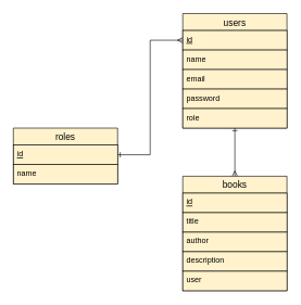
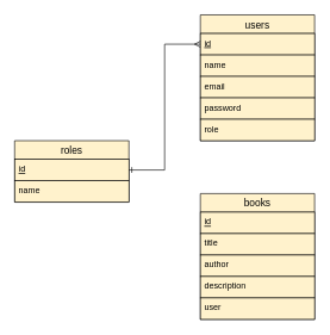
  <mxCell id="0" />
  <mxCell id="1" parent="0" />
  <mxCell id="2" value="users" style="swimlane;fontStyle=0;childLayout=stackLayout;horizontal=1;startSize=26;horizontalStack=0;resizeParent=1;resizeParentMax=0;resizeLast=0;collapsible=1;marginBottom=0;align=center;fontSize=14;fillColor=#fff2cc;strokeColor=#000000;fontColor=#000000;" parent="1" vertex="1"><mxGeometry x="280" y="20" width="160" height="176" as="geometry" /></mxCell>
  <mxCell id="3" value="id" style="text;spacingLeft=4;spacingRight=4;overflow=hidden;rotatable=0;points=[[0,0.5],[1,0.5]];portConstraint=eastwest;fontSize=12;fillColor=#fff2cc;strokeColor=#000000;fontStyle=4;fontColor=#000000;" parent="2" vertex="1"><mxGeometry y="26" width="160" height="30" as="geometry" /></mxCell>
  <mxCell id="4" value="name" style="text;spacingLeft=4;spacingRight=4;overflow=hidden;rotatable=0;points=[[0,0.5],[1,0.5]];portConstraint=eastwest;fontSize=12;fillColor=#fff2cc;strokeColor=#000000;fontColor=#000000;" parent="2" vertex="1"><mxGeometry y="56" width="160" height="30" as="geometry" /></mxCell>
  <mxCell id="5" value="email" style="text;spacingLeft=4;spacingRight=4;overflow=hidden;rotatable=0;points=[[0,0.5],[1,0.5]];portConstraint=eastwest;fontSize=12;fillColor=#fff2cc;strokeColor=#000000;fontColor=#000000;" parent="2" vertex="1"><mxGeometry y="86" width="160" height="30" as="geometry" /></mxCell>
  <mxCell id="6" value="password" style="text;spacingLeft=4;spacingRight=4;overflow=hidden;rotatable=0;points=[[0,0.5],[1,0.5]];portConstraint=eastwest;fontSize=12;fillColor=#fff2cc;strokeColor=#000000;fontColor=#000000;" parent="2" vertex="1"><mxGeometry y="116" width="160" height="30" as="geometry" /></mxCell>
  <mxCell id="7" value="role" style="text;spacingLeft=4;spacingRight=4;overflow=hidden;rotatable=0;points=[[0,0.5],[1,0.5]];portConstraint=eastwest;fontSize=12;fillColor=#fff2cc;strokeColor=#000000;fontColor=#000000;" parent="2" vertex="1"><mxGeometry y="146" width="160" height="30" as="geometry" /></mxCell>
- <mxCell id="8" style="edgeStyle=orthogonalEdgeStyle;rounded=0;orthogonalLoop=1;jettySize=auto;html=1;exitX=0.5;exitY=0;exitDx=0;exitDy=0;entryX=0.5;entryY=1;entryDx=0;entryDy=0;startArrow=ERmany;startFill=0;endArrow=ERone;endFill=0;fontColor=#000000;" parent="1" source="9" target="2" edge="1"><mxGeometry relative="1" as="geometry" /></mxCell>
  <mxCell id="9" value="books" style="swimlane;fontStyle=0;childLayout=stackLayout;horizontal=1;startSize=26;horizontalStack=0;resizeParent=1;resizeParentMax=0;resizeLast=0;collapsible=1;marginBottom=0;align=center;fontSize=14;fillColor=#fff2cc;strokeColor=#000000;fontColor=#000000;" parent="1" vertex="1"><mxGeometry x="280" y="270" width="160" height="176" as="geometry" /></mxCell>
  <mxCell id="10" value="id" style="text;spacingLeft=4;spacingRight=4;overflow=hidden;rotatable=0;points=[[0,0.5],[1,0.5]];portConstraint=eastwest;fontSize=12;fillColor=#fff2cc;strokeColor=#000000;fontStyle=4;fontColor=#000000;" parent="9" vertex="1"><mxGeometry y="26" width="160" height="30" as="geometry" /></mxCell>
  <mxCell id="11" value="title" style="text;spacingLeft=4;spacingRight=4;overflow=hidden;rotatable=0;points=[[0,0.5],[1,0.5]];portConstraint=eastwest;fontSize=12;fillColor=#fff2cc;strokeColor=#000000;fontColor=#000000;" parent="9" vertex="1"><mxGeometry y="56" width="160" height="30" as="geometry" /></mxCell>
  <mxCell id="12" value="author" style="text;spacingLeft=4;spacingRight=4;overflow=hidden;rotatable=0;points=[[0,0.5],[1,0.5]];portConstraint=eastwest;fontSize=12;fillColor=#fff2cc;strokeColor=#000000;fontColor=#000000;" parent="9" vertex="1"><mxGeometry y="86" width="160" height="30" as="geometry" /></mxCell>
  <mxCell id="13" value="description" style="text;spacingLeft=4;spacingRight=4;overflow=hidden;rotatable=0;points=[[0,0.5],[1,0.5]];portConstraint=eastwest;fontSize=12;fillColor=#fff2cc;strokeColor=#000000;fontColor=#000000;" parent="9" vertex="1"><mxGeometry y="116" width="160" height="30" as="geometry" /></mxCell>
  <mxCell id="14" value="user" style="text;spacingLeft=4;spacingRight=4;overflow=hidden;rotatable=0;points=[[0,0.5],[1,0.5]];portConstraint=eastwest;fontSize=12;fillColor=#fff2cc;strokeColor=#000000;fontColor=#000000;" parent="9" vertex="1"><mxGeometry y="146" width="160" height="30" as="geometry" /></mxCell>
  <mxCell id="15" value="roles" style="swimlane;fontStyle=0;childLayout=stackLayout;horizontal=1;startSize=26;horizontalStack=0;resizeParent=1;resizeParentMax=0;resizeLast=0;collapsible=1;marginBottom=0;align=center;fontSize=14;fillColor=#fff2cc;strokeColor=#000000;fontColor=#000000;" parent="1" vertex="1"><mxGeometry x="20" y="196" width="160" height="86" as="geometry" /></mxCell>
  <mxCell id="16" value="id" style="text;spacingLeft=4;spacingRight=4;overflow=hidden;rotatable=0;points=[[0,0.5],[1,0.5]];portConstraint=eastwest;fontSize=12;fillColor=#fff2cc;strokeColor=#000000;fontStyle=4;fontColor=#000000;" parent="15" vertex="1"><mxGeometry y="26" width="160" height="30" as="geometry" /></mxCell>
  <mxCell id="17" value="name" style="text;spacingLeft=4;spacingRight=4;overflow=hidden;rotatable=0;points=[[0,0.5],[1,0.5]];portConstraint=eastwest;fontSize=12;fillColor=#fff2cc;strokeColor=#000000;fontColor=#000000;" parent="15" vertex="1"><mxGeometry y="56" width="160" height="30" as="geometry" /></mxCell>
  <mxCell id="18" style="edgeStyle=orthogonalEdgeStyle;rounded=0;orthogonalLoop=1;jettySize=auto;html=1;exitX=0;exitY=0.5;exitDx=0;exitDy=0;entryX=1;entryY=0.5;entryDx=0;entryDy=0;endArrow=ERone;endFill=0;startArrow=ERmany;startFill=0;fontColor=#000000;" parent="1" source="3" target="16" edge="1"><mxGeometry relative="1" as="geometry" /></mxCell>
